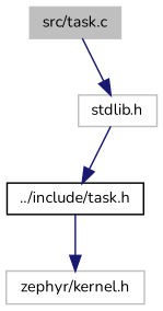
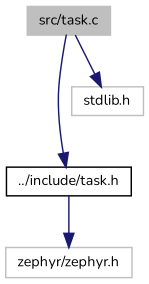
  digraph {
    fontname=Nunito
    node [color=grey75 fillcolor=white fontname=Nunito fontsize=10 shape=record style=filled]
    edge [color=midnightblue fontname=Nunito fontsize=10 labelfontname=Helvetica labelfontsize=10 style=solid]
    n1 [fillcolor=grey75 fontcolor=black height=0.2 label="src/task.c" width=0.4]
    n2 [color=black height=0.2 label="../include/task.h" width=0.4]
    n3 [height=0.2 label="stdlib.h" width=0.4]
-   n4 [height=0.2 label="zephyr/kernel.h" width=0.4]
-   n3 -> n2
+   n4 [height=0.2 label="zephyr/zephyr.h" width=0.4]
+   n1 -> n2
    n1 -> n3
    n2 -> n4
  }
